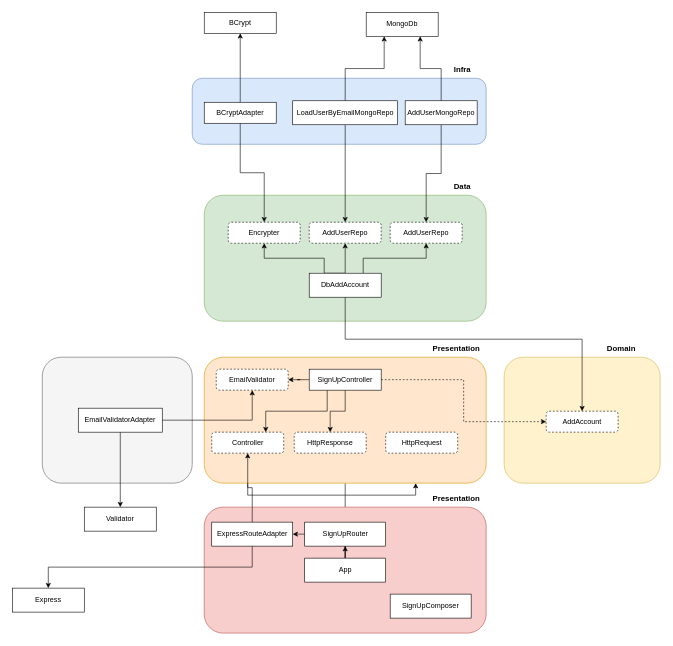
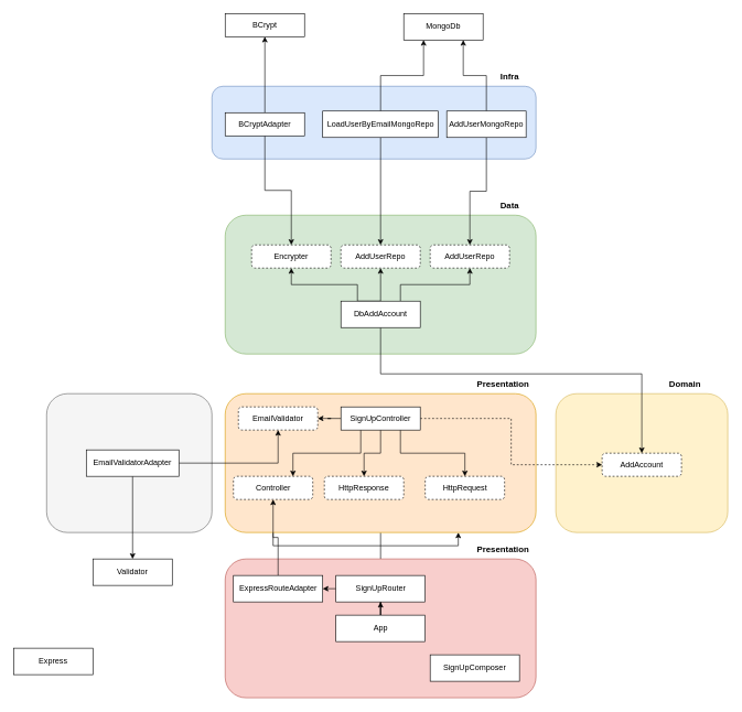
  <mxCell id="0" />
  <mxCell id="1" parent="0" />
  <mxCell id="2" style="edgeStyle=orthogonalEdgeStyle;rounded=0;orthogonalLoop=1;jettySize=auto;html=1;exitX=0.5;exitY=0;exitDx=0;exitDy=0;entryX=0.75;entryY=1;entryDx=0;entryDy=0;fontSize=13;" edge="1" parent="1" source="3" target="10"><mxGeometry relative="1" as="geometry" /></mxCell>
  <mxCell id="3" value="" style="rounded=1;whiteSpace=wrap;html=1;fillColor=#f8cecc;strokeColor=#b85450;" vertex="1" parent="1"><mxGeometry x="340" y="845" width="470" height="210" as="geometry" /></mxCell>
  <mxCell id="4" value="" style="rounded=1;whiteSpace=wrap;html=1;fillColor=#dae8fc;strokeColor=#6c8ebf;" vertex="1" parent="1"><mxGeometry x="320" y="130" width="490" height="110" as="geometry" /></mxCell>
  <mxCell id="5" value="&lt;b&gt;&lt;font style=&quot;font-size: 13px;&quot;&gt;Infra&lt;/font&gt;&lt;/b&gt;" style="text;html=1;align=center;verticalAlign=middle;resizable=0;points=[];autosize=1;strokeColor=none;fillColor=none;" vertex="1" parent="1"><mxGeometry x="745" y="100" width="50" height="30" as="geometry" /></mxCell>
  <mxCell id="6" value="" style="rounded=1;whiteSpace=wrap;html=1;fillColor=#d5e8d4;strokeColor=#82b366;" vertex="1" parent="1"><mxGeometry x="340" y="325" width="470" height="210" as="geometry" /></mxCell>
  <mxCell id="7" value="" style="rounded=1;whiteSpace=wrap;html=1;fillColor=#fff2cc;strokeColor=#d6b656;" vertex="1" parent="1"><mxGeometry x="840" y="595" width="260" height="210" as="geometry" /></mxCell>
  <mxCell id="8" value="" style="rounded=1;whiteSpace=wrap;html=1;fillColor=#f5f5f5;fontColor=#333333;strokeColor=#666666;" vertex="1" parent="1"><mxGeometry x="70" y="595" width="250" height="210" as="geometry" /></mxCell>
  <mxCell id="9" style="edgeStyle=orthogonalEdgeStyle;rounded=0;orthogonalLoop=1;jettySize=auto;html=1;entryX=0.5;entryY=1;entryDx=0;entryDy=0;fontSize=13;" edge="1" parent="1" source="10" target="24"><mxGeometry relative="1" as="geometry" /></mxCell>
  <mxCell id="10" value="" style="rounded=1;whiteSpace=wrap;html=1;fillColor=#ffe6cc;strokeColor=#d79b00;" vertex="1" parent="1"><mxGeometry x="340" y="595" width="470" height="210" as="geometry" /></mxCell>
  <mxCell id="11" style="edgeStyle=orthogonalEdgeStyle;rounded=0;orthogonalLoop=1;jettySize=auto;html=1;exitX=0;exitY=0.5;exitDx=0;exitDy=0;fontSize=13;" edge="1" parent="1" source="16" target="28"><mxGeometry relative="1" as="geometry" /></mxCell>
  <mxCell id="12" style="edgeStyle=orthogonalEdgeStyle;rounded=0;orthogonalLoop=1;jettySize=auto;html=1;exitX=1;exitY=0.5;exitDx=0;exitDy=0;entryX=0;entryY=0.5;entryDx=0;entryDy=0;fontSize=13;dashed=1;" edge="1" parent="1" source="16" target="29"><mxGeometry relative="1" as="geometry" /></mxCell>
  <mxCell id="13" style="edgeStyle=orthogonalEdgeStyle;rounded=0;orthogonalLoop=1;jettySize=auto;html=1;exitX=0.25;exitY=1;exitDx=0;exitDy=0;entryX=0.75;entryY=0;entryDx=0;entryDy=0;fontSize=13;" edge="1" parent="1" source="16" target="24"><mxGeometry relative="1" as="geometry" /></mxCell>
+ <mxCell id="14" style="edgeStyle=orthogonalEdgeStyle;rounded=0;orthogonalLoop=1;jettySize=auto;html=1;exitX=0.75;exitY=1;exitDx=0;exitDy=0;fontSize=13;" edge="1" parent="1" source="16" target="57"><mxGeometry relative="1" as="geometry" /></mxCell>
  <mxCell id="15" style="edgeStyle=orthogonalEdgeStyle;rounded=0;orthogonalLoop=1;jettySize=auto;html=1;exitX=0.5;exitY=1;exitDx=0;exitDy=0;fontSize=13;" edge="1" parent="1" source="16" target="56"><mxGeometry relative="1" as="geometry" /></mxCell>
  <mxCell id="16" value="SignUpController" style="rounded=0;whiteSpace=wrap;html=1;" vertex="1" parent="1"><mxGeometry x="515" y="615" width="120" height="35" as="geometry" /></mxCell>
  <mxCell id="17" value="MongoDb" style="rounded=0;whiteSpace=wrap;html=1;" vertex="1" parent="1"><mxGeometry x="610" y="20" width="120" height="40" as="geometry" /></mxCell>
  <mxCell id="18" value="Express" style="rounded=0;whiteSpace=wrap;html=1;" vertex="1" parent="1"><mxGeometry x="20" y="980" width="120" height="40" as="geometry" /></mxCell>
  <mxCell id="19" value="Validator" style="rounded=0;whiteSpace=wrap;html=1;" vertex="1" parent="1"><mxGeometry x="140" y="845" width="120" height="40" as="geometry" /></mxCell>
  <mxCell id="20" style="edgeStyle=orthogonalEdgeStyle;rounded=0;orthogonalLoop=1;jettySize=auto;html=1;exitX=0.5;exitY=0;exitDx=0;exitDy=0;fontSize=13;" edge="1" parent="1" source="22" target="24"><mxGeometry relative="1" as="geometry" /></mxCell>
- <mxCell id="21" style="edgeStyle=orthogonalEdgeStyle;rounded=0;orthogonalLoop=1;jettySize=auto;html=1;exitX=0.5;exitY=1;exitDx=0;exitDy=0;fontSize=13;" edge="1" parent="1" source="22" target="18"><mxGeometry relative="1" as="geometry" /></mxCell>
  <mxCell id="22" value="ExpressRouteAdapter" style="rounded=0;whiteSpace=wrap;html=1;" vertex="1" parent="1"><mxGeometry x="352.5" y="870" width="135" height="40" as="geometry" /></mxCell>
  <mxCell id="23" value="&lt;b&gt;&lt;font style=&quot;font-size: 13px;&quot;&gt;Presentation&lt;/font&gt;&lt;/b&gt;" style="text;html=1;align=center;verticalAlign=middle;resizable=0;points=[];autosize=1;strokeColor=none;fillColor=none;" vertex="1" parent="1"><mxGeometry x="710" y="565" width="100" height="30" as="geometry" /></mxCell>
  <mxCell id="24" value="Controller" style="rounded=1;whiteSpace=wrap;html=1;fillStyle=auto;dashed=1;" vertex="1" parent="1"><mxGeometry x="352.5" y="720" width="120" height="35" as="geometry" /></mxCell>
  <mxCell id="25" style="edgeStyle=orthogonalEdgeStyle;rounded=0;orthogonalLoop=1;jettySize=auto;html=1;exitX=1;exitY=0.5;exitDx=0;exitDy=0;fontSize=13;" edge="1" parent="1" source="27" target="28"><mxGeometry relative="1" as="geometry" /></mxCell>
  <mxCell id="26" style="edgeStyle=orthogonalEdgeStyle;rounded=0;orthogonalLoop=1;jettySize=auto;html=1;exitX=0.5;exitY=1;exitDx=0;exitDy=0;entryX=0.5;entryY=0;entryDx=0;entryDy=0;fontSize=13;" edge="1" parent="1" source="27" target="19"><mxGeometry relative="1" as="geometry" /></mxCell>
  <mxCell id="27" value="EmailValidatorAdapter" style="rounded=0;whiteSpace=wrap;html=1;" vertex="1" parent="1"><mxGeometry x="130" y="680" width="140" height="40" as="geometry" /></mxCell>
  <mxCell id="28" value="EmailValidator" style="rounded=1;whiteSpace=wrap;html=1;fillStyle=auto;dashed=1;" vertex="1" parent="1"><mxGeometry x="360" y="615" width="120" height="35" as="geometry" /></mxCell>
  <mxCell id="29" value="AddAccount" style="rounded=1;whiteSpace=wrap;html=1;fillStyle=auto;dashed=1;" vertex="1" parent="1"><mxGeometry x="910" y="685" width="120" height="35" as="geometry" /></mxCell>
  <mxCell id="30" value="&lt;b&gt;&lt;font style=&quot;font-size: 13px;&quot;&gt;Domain&lt;/font&gt;&lt;/b&gt;" style="text;html=1;align=center;verticalAlign=middle;resizable=0;points=[];autosize=1;strokeColor=none;fillColor=none;" vertex="1" parent="1"><mxGeometry x="1000" y="565" width="70" height="30" as="geometry" /></mxCell>
  <mxCell id="31" value="&lt;b&gt;&lt;font style=&quot;font-size: 13px;&quot;&gt;Data&lt;/font&gt;&lt;/b&gt;" style="text;html=1;align=center;verticalAlign=middle;resizable=0;points=[];autosize=1;strokeColor=none;fillColor=none;" vertex="1" parent="1"><mxGeometry x="745" y="295" width="50" height="30" as="geometry" /></mxCell>
  <mxCell id="32" style="edgeStyle=orthogonalEdgeStyle;rounded=0;orthogonalLoop=1;jettySize=auto;html=1;exitX=0.5;exitY=1;exitDx=0;exitDy=0;entryX=0.5;entryY=0;entryDx=0;entryDy=0;fontSize=13;" edge="1" parent="1" source="36" target="29"><mxGeometry relative="1" as="geometry"><Array as="points"><mxPoint x="575" y="565" /><mxPoint x="970" y="565" /></Array></mxGeometry></mxCell>
  <mxCell id="33" style="edgeStyle=orthogonalEdgeStyle;rounded=0;orthogonalLoop=1;jettySize=auto;html=1;exitX=0.5;exitY=0;exitDx=0;exitDy=0;fontSize=13;" edge="1" parent="1" source="36" target="41"><mxGeometry relative="1" as="geometry"><Array as="points"><mxPoint x="540" y="455" /><mxPoint x="540" y="430" /><mxPoint x="440" y="430" /></Array></mxGeometry></mxCell>
  <mxCell id="34" style="edgeStyle=orthogonalEdgeStyle;rounded=0;orthogonalLoop=1;jettySize=auto;html=1;exitX=0.75;exitY=0;exitDx=0;exitDy=0;entryX=0.5;entryY=1;entryDx=0;entryDy=0;fontSize=13;" edge="1" parent="1" source="36" target="45"><mxGeometry relative="1" as="geometry" /></mxCell>
  <mxCell id="35" style="edgeStyle=orthogonalEdgeStyle;rounded=0;orthogonalLoop=1;jettySize=auto;html=1;exitX=0.5;exitY=0;exitDx=0;exitDy=0;entryX=0.5;entryY=1;entryDx=0;entryDy=0;fontSize=13;" edge="1" parent="1" source="36" target="46"><mxGeometry relative="1" as="geometry" /></mxCell>
  <mxCell id="36" value="DbAddAccount" style="rounded=0;whiteSpace=wrap;html=1;" vertex="1" parent="1"><mxGeometry x="515" y="455" width="120" height="40" as="geometry" /></mxCell>
  <mxCell id="37" value="BCrypt" style="rounded=0;whiteSpace=wrap;html=1;" vertex="1" parent="1"><mxGeometry x="340" y="20" width="120" height="35" as="geometry" /></mxCell>
  <mxCell id="38" style="edgeStyle=orthogonalEdgeStyle;rounded=0;orthogonalLoop=1;jettySize=auto;html=1;exitX=0.5;exitY=1;exitDx=0;exitDy=0;entryX=0.5;entryY=0;entryDx=0;entryDy=0;fontSize=13;" edge="1" parent="1" source="40" target="41"><mxGeometry relative="1" as="geometry" /></mxCell>
  <mxCell id="39" style="edgeStyle=orthogonalEdgeStyle;rounded=0;orthogonalLoop=1;jettySize=auto;html=1;exitX=0.5;exitY=0;exitDx=0;exitDy=0;fontSize=13;" edge="1" parent="1" source="40" target="37"><mxGeometry relative="1" as="geometry" /></mxCell>
  <mxCell id="40" value="BCryptAdapter" style="rounded=0;whiteSpace=wrap;html=1;" vertex="1" parent="1"><mxGeometry x="340" y="170" width="120" height="35" as="geometry" /></mxCell>
  <mxCell id="41" value="Encrypter" style="rounded=1;whiteSpace=wrap;html=1;fillStyle=auto;dashed=1;" vertex="1" parent="1"><mxGeometry x="380" y="370" width="120" height="35" as="geometry" /></mxCell>
  <mxCell id="42" style="edgeStyle=orthogonalEdgeStyle;rounded=0;orthogonalLoop=1;jettySize=auto;html=1;exitX=0.5;exitY=1;exitDx=0;exitDy=0;fontSize=13;" edge="1" parent="1" source="44" target="45"><mxGeometry relative="1" as="geometry" /></mxCell>
  <mxCell id="43" style="edgeStyle=orthogonalEdgeStyle;rounded=0;orthogonalLoop=1;jettySize=auto;html=1;entryX=0.75;entryY=1;entryDx=0;entryDy=0;fontSize=13;" edge="1" parent="1" source="44" target="17"><mxGeometry relative="1" as="geometry" /></mxCell>
  <mxCell id="44" value="AddUserMongoRepo" style="rounded=0;whiteSpace=wrap;html=1;" vertex="1" parent="1"><mxGeometry x="675" y="167.5" width="120" height="40" as="geometry" /></mxCell>
  <mxCell id="45" value="AddUserRepo" style="rounded=1;whiteSpace=wrap;html=1;fillStyle=auto;dashed=1;" vertex="1" parent="1"><mxGeometry x="650" y="370" width="120" height="35" as="geometry" /></mxCell>
  <mxCell id="46" value="AddUserRepo" style="rounded=1;whiteSpace=wrap;html=1;fillStyle=auto;dashed=1;" vertex="1" parent="1"><mxGeometry x="515" y="370" width="120" height="35" as="geometry" /></mxCell>
  <mxCell id="47" style="edgeStyle=orthogonalEdgeStyle;rounded=0;orthogonalLoop=1;jettySize=auto;html=1;exitX=0.5;exitY=1;exitDx=0;exitDy=0;fontSize=13;" edge="1" parent="1" source="49" target="46"><mxGeometry relative="1" as="geometry" /></mxCell>
  <mxCell id="48" style="edgeStyle=orthogonalEdgeStyle;rounded=0;orthogonalLoop=1;jettySize=auto;html=1;exitX=0.5;exitY=0;exitDx=0;exitDy=0;entryX=0.25;entryY=1;entryDx=0;entryDy=0;fontSize=13;" edge="1" parent="1" source="49" target="17"><mxGeometry relative="1" as="geometry" /></mxCell>
  <mxCell id="49" value="LoadUserByEmailMongoRepo" style="rounded=0;whiteSpace=wrap;html=1;" vertex="1" parent="1"><mxGeometry x="487.5" y="167.5" width="175" height="40" as="geometry" /></mxCell>
  <mxCell id="50" value="&lt;b&gt;&lt;font style=&quot;font-size: 13px;&quot;&gt;Presentation&lt;/font&gt;&lt;/b&gt;" style="text;html=1;align=center;verticalAlign=middle;resizable=0;points=[];autosize=1;strokeColor=none;fillColor=none;" vertex="1" parent="1"><mxGeometry x="710" y="815" width="100" height="30" as="geometry" /></mxCell>
  <mxCell id="51" value="SignUpComposer" style="rounded=0;whiteSpace=wrap;html=1;" vertex="1" parent="1"><mxGeometry x="650" y="990" width="135" height="40" as="geometry" /></mxCell>
  <mxCell id="52" style="edgeStyle=orthogonalEdgeStyle;rounded=0;orthogonalLoop=1;jettySize=auto;html=1;exitX=0;exitY=0.5;exitDx=0;exitDy=0;entryX=1;entryY=0.5;entryDx=0;entryDy=0;fontSize=13;" edge="1" parent="1" source="53" target="22"><mxGeometry relative="1" as="geometry" /></mxCell>
  <mxCell id="53" value="SignUpRouter" style="rounded=0;whiteSpace=wrap;html=1;" vertex="1" parent="1"><mxGeometry x="507.5" y="870" width="135" height="40" as="geometry" /></mxCell>
  <mxCell id="54" style="edgeStyle=orthogonalEdgeStyle;rounded=0;orthogonalLoop=1;jettySize=auto;html=1;exitX=0.5;exitY=0;exitDx=0;exitDy=0;fontSize=13;" edge="1" parent="1" source="55" target="53"><mxGeometry relative="1" as="geometry" /></mxCell>
  <mxCell id="55" value="App" style="rounded=0;whiteSpace=wrap;html=1;" vertex="1" parent="1"><mxGeometry x="507.5" y="930" width="135" height="40" as="geometry" /></mxCell>
  <mxCell id="56" value="HttpResponse" style="rounded=1;whiteSpace=wrap;html=1;fillStyle=auto;dashed=1;" vertex="1" parent="1"><mxGeometry x="490" y="720" width="120" height="35" as="geometry" /></mxCell>
  <mxCell id="57" value="HttpRequest" style="rounded=1;whiteSpace=wrap;html=1;fillStyle=auto;dashed=1;" vertex="1" parent="1"><mxGeometry x="642.5" y="720" width="120" height="35" as="geometry" /></mxCell>
